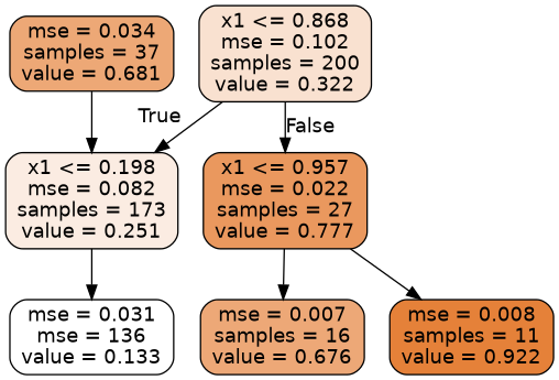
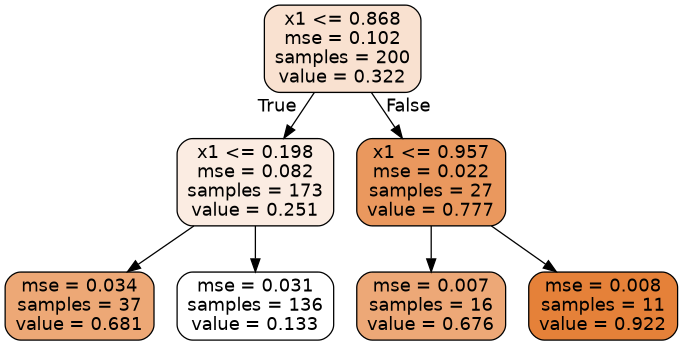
  digraph {
    node [color=black fontname=helvetica shape=box style="filled, rounded"]
    edge [fontname=helvetica]
    n1 [fillcolor="#f9e1d0" label="x1 <= 0.868\nmse = 0.102\nsamples = 200\nvalue = 0.322"]
    n2 [fillcolor="#fbece2" label="x1 <= 0.198\nmse = 0.082\nsamples = 173\nvalue = 0.251"]
    n3 [fillcolor="#ea985e" label="x1 <= 0.957\nmse = 0.022\nsamples = 27\nvalue = 0.777"]
    n4 [fillcolor="#eda876" label="mse = 0.034\nsamples = 37\nvalue = 0.681"]
-   n5 [fillcolor="#ffffff" label="mse = 0.031\nmse = 136\nvalue = 0.133"]
+   n5 [fillcolor="#ffffff" label="mse = 0.031\nsamples = 136\nvalue = 0.133"]
    n6 [fillcolor="#eda877" label="mse = 0.007\nsamples = 16\nvalue = 0.676"]
    n7 [fillcolor="#e58139" label="mse = 0.008\nsamples = 11\nvalue = 0.922"]
    n1 -> n2 [headlabel=True labelangle=45 labeldistance=2.5]
    n1 -> n3 [headlabel=False labelangle=-45 labeldistance=2.5]
-   n4 -> n2
+   n2 -> n4
    n2 -> n5
    n3 -> n6
    n3 -> n7
  }
